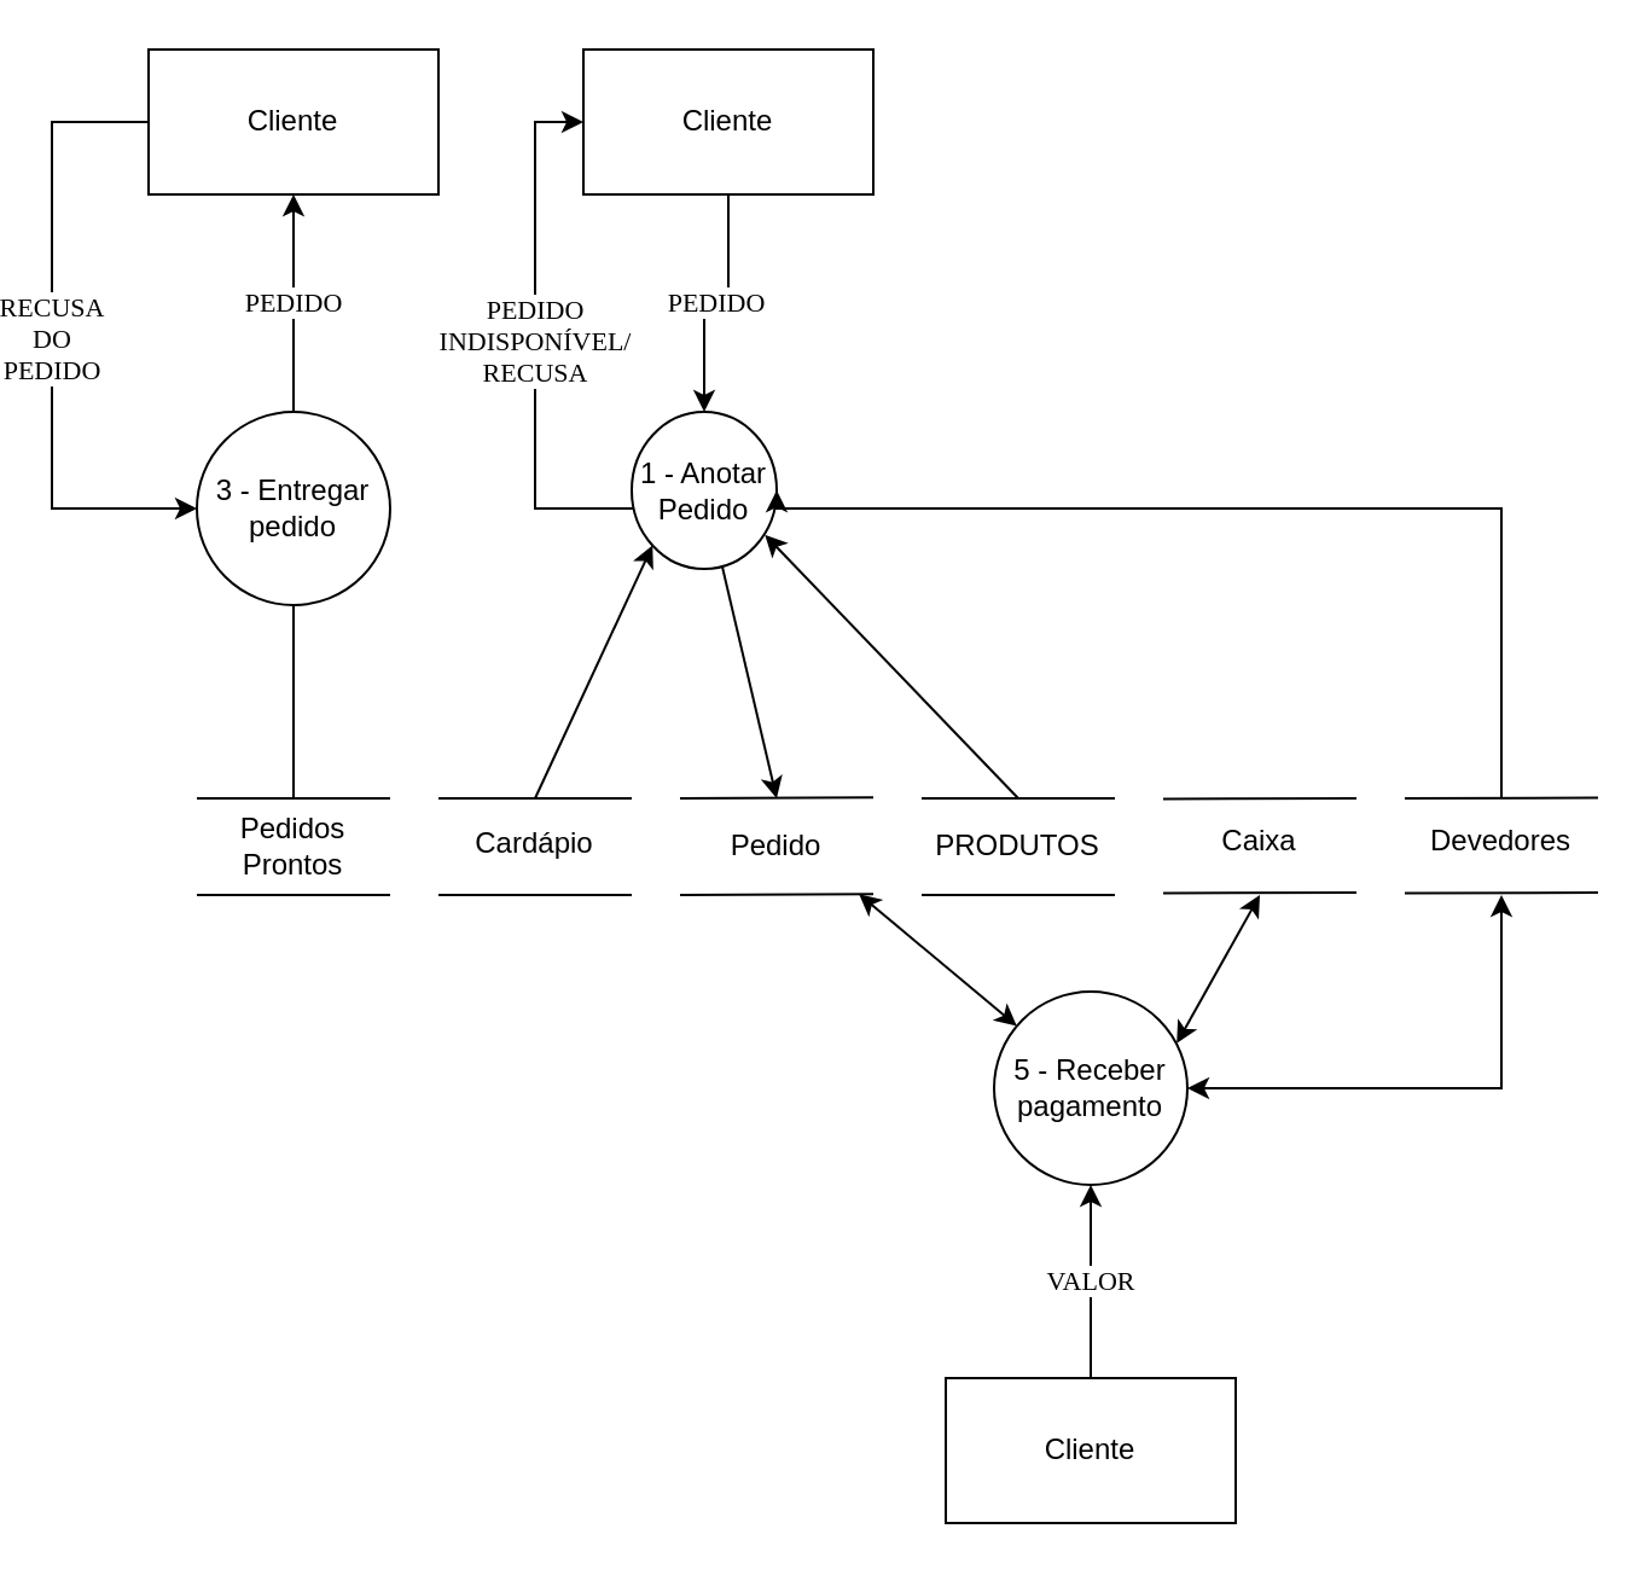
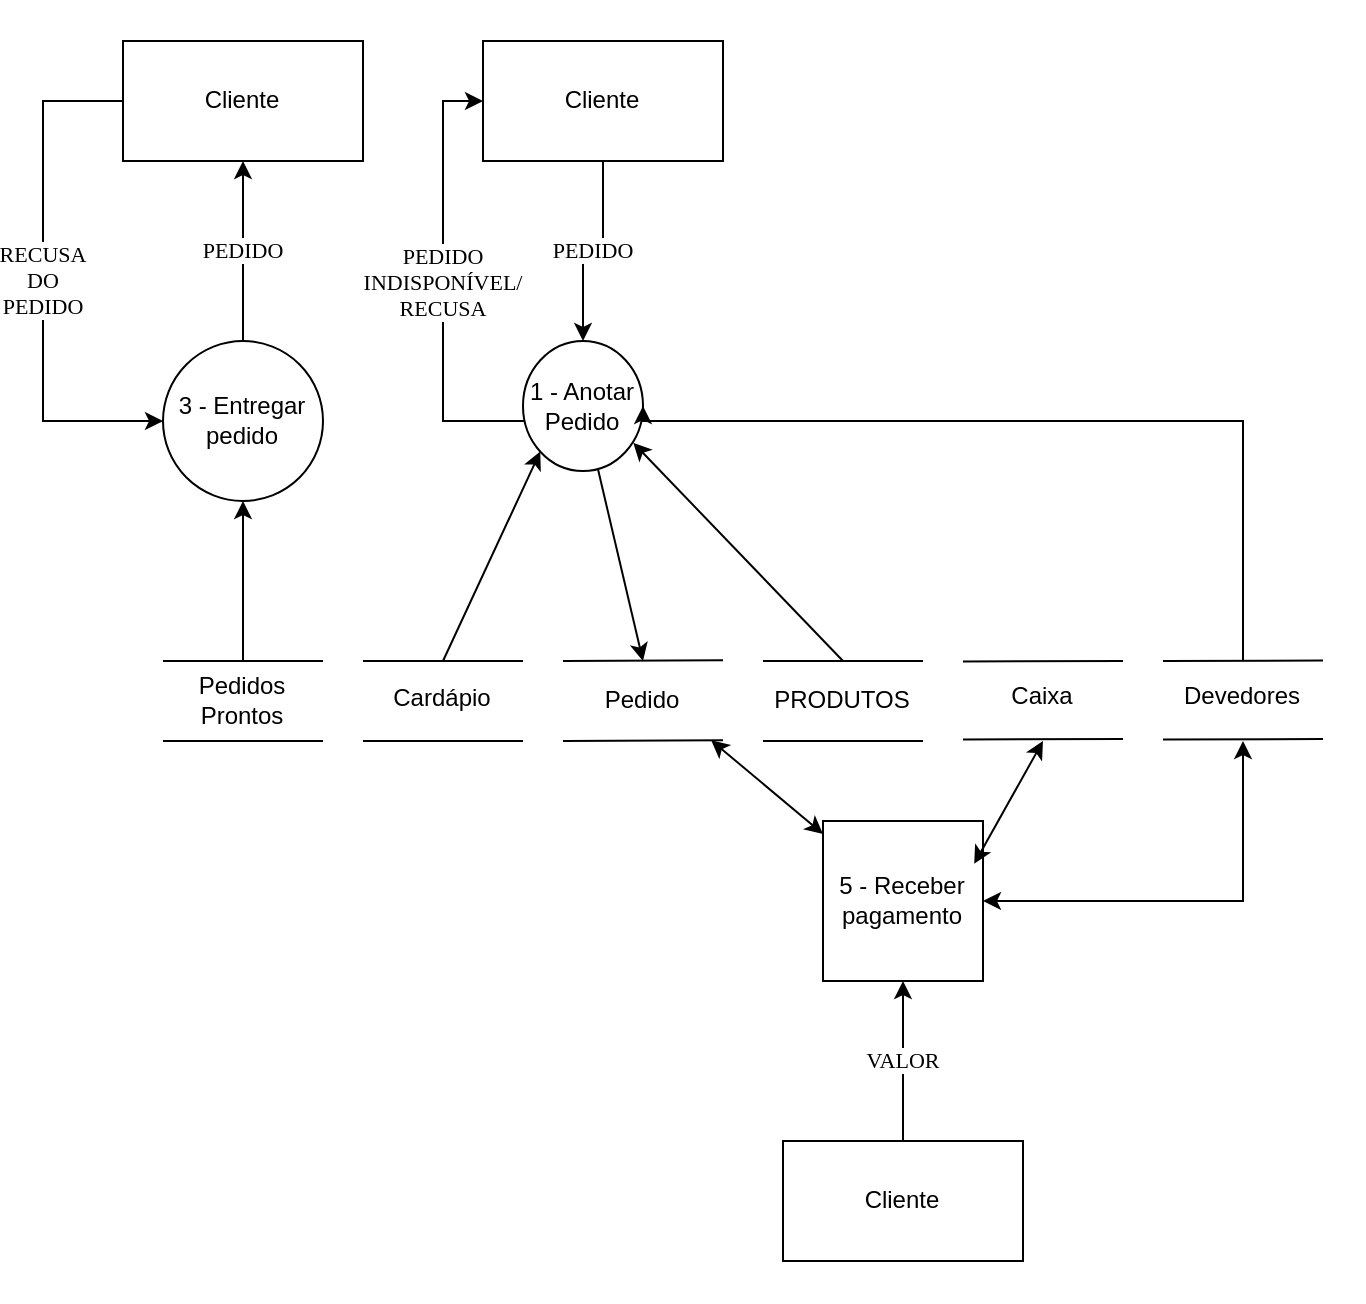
  <mxCell id="0" />
  <mxCell id="1" parent="0" />
  <mxCell id="2" value="" style="endArrow=none;html=1;" parent="1" edge="1"><mxGeometry width="50" height="50" relative="1" as="geometry"><mxPoint x="180" y="330" as="sourcePoint" /><mxPoint x="260" y="330" as="targetPoint" /></mxGeometry></mxCell>
  <mxCell id="3" value="" style="endArrow=none;html=1;" parent="1" edge="1"><mxGeometry width="50" height="50" relative="1" as="geometry"><mxPoint x="180" y="370" as="sourcePoint" /><mxPoint x="260" y="370" as="targetPoint" /></mxGeometry></mxCell>
  <mxCell id="4" value="Cardápio" style="text;html=1;strokeColor=none;fillColor=none;align=center;verticalAlign=middle;whiteSpace=wrap;rounded=0;" parent="1" vertex="1"><mxGeometry x="180" y="339.11" width="80" height="20" as="geometry" /></mxCell>
  <mxCell id="5" value="" style="endArrow=none;html=1;exitX=0;exitY=0;exitDx=0;exitDy=0;" parent="1" source="7" edge="1"><mxGeometry width="50" height="50" relative="1" as="geometry"><mxPoint x="240" y="329.58" as="sourcePoint" /><mxPoint x="360" y="329.58" as="targetPoint" /></mxGeometry></mxCell>
  <mxCell id="6" value="" style="endArrow=none;html=1;exitX=0;exitY=1;exitDx=0;exitDy=0;" parent="1" source="7" edge="1"><mxGeometry width="50" height="50" relative="1" as="geometry"><mxPoint x="240" y="369.58" as="sourcePoint" /><mxPoint x="360" y="369.58" as="targetPoint" /></mxGeometry></mxCell>
  <mxCell id="7" value="Pedido" style="text;html=1;strokeColor=none;fillColor=none;align=center;verticalAlign=middle;whiteSpace=wrap;rounded=0;" parent="1" vertex="1"><mxGeometry x="280" y="330" width="80" height="40" as="geometry" /></mxCell>
  <mxCell id="8" value="PEDIDO" style="edgeStyle=orthogonalEdgeStyle;rounded=0;orthogonalLoop=1;jettySize=auto;html=1;entryX=0.5;entryY=0;entryDx=0;entryDy=0;fontFamily=Verdana;" parent="1" source="9" target="11" edge="1"><mxGeometry relative="1" as="geometry" /></mxCell>
  <mxCell id="9" value="Cliente" style="rounded=0;whiteSpace=wrap;html=1;" parent="1" vertex="1"><mxGeometry x="240" y="20" width="120" height="60" as="geometry" /></mxCell>
  <mxCell id="10" value="&lt;div&gt;PEDIDO &lt;br&gt;&lt;/div&gt;&lt;div&gt;INDISPONÍVEL/&lt;/div&gt;&lt;div&gt;RECUSA&lt;br&gt;&lt;/div&gt;" style="edgeStyle=orthogonalEdgeStyle;rounded=0;orthogonalLoop=1;jettySize=auto;html=1;entryX=0;entryY=0.5;entryDx=0;entryDy=0;fontColor=#000000;fontFamily=Verdana;" parent="1" source="11" target="9" edge="1"><mxGeometry relative="1" as="geometry"><Array as="points"><mxPoint x="220" y="210" /><mxPoint x="220" y="50" /></Array></mxGeometry></mxCell>
  <mxCell id="11" value="1 - Anotar Pedido" style="ellipse;whiteSpace=wrap;html=1;aspect=fixed;" parent="1" vertex="1"><mxGeometry x="260" y="170" width="60" height="65" as="geometry" /></mxCell>
  <mxCell id="12" value="" style="endArrow=classic;html=1;entryX=0;entryY=1;entryDx=0;entryDy=0;" parent="1" target="11" edge="1"><mxGeometry width="50" height="50" relative="1" as="geometry"><mxPoint x="220" y="330" as="sourcePoint" /><mxPoint x="230" y="280" as="targetPoint" /></mxGeometry></mxCell>
  <mxCell id="13" value="" style="endArrow=none;html=1;" parent="1" edge="1"><mxGeometry width="50" height="50" relative="1" as="geometry"><mxPoint x="380" y="330" as="sourcePoint" /><mxPoint x="460" y="330" as="targetPoint" /></mxGeometry></mxCell>
  <mxCell id="14" value="" style="endArrow=none;html=1;" parent="1" edge="1"><mxGeometry width="50" height="50" relative="1" as="geometry"><mxPoint x="380" y="370" as="sourcePoint" /><mxPoint x="460" y="370" as="targetPoint" /></mxGeometry></mxCell>
  <mxCell id="15" value="PRODUTOS" style="text;html=1;strokeColor=none;fillColor=none;align=center;verticalAlign=middle;whiteSpace=wrap;rounded=0;" parent="1" vertex="1"><mxGeometry x="380" y="340" width="80" height="20" as="geometry" /></mxCell>
  <mxCell id="16" value="&lt;font face=&quot;Verdana&quot;&gt;PEDIDO&lt;/font&gt;" style="edgeStyle=orthogonalEdgeStyle;rounded=0;orthogonalLoop=1;jettySize=auto;html=1;entryX=0.5;entryY=1;entryDx=0;entryDy=0;" parent="1" source="17" target="19" edge="1"><mxGeometry relative="1" as="geometry" /></mxCell>
  <mxCell id="17" value="3 - Entregar pedido" style="ellipse;whiteSpace=wrap;html=1;aspect=fixed;" parent="1" vertex="1"><mxGeometry x="80" y="170" width="80" height="80" as="geometry" /></mxCell>
  <mxCell id="18" value="&lt;div&gt;RECUSA&lt;/div&gt;&lt;div&gt;DO&lt;/div&gt;&lt;div&gt;PEDIDO&lt;br&gt;&lt;/div&gt;" style="edgeStyle=orthogonalEdgeStyle;rounded=0;orthogonalLoop=1;jettySize=auto;html=1;entryX=0;entryY=0.5;entryDx=0;entryDy=0;fontFamily=Verdana;fontColor=#000000;" parent="1" source="19" target="17" edge="1"><mxGeometry relative="1" as="geometry"><Array as="points"><mxPoint x="20" y="50" /><mxPoint x="20" y="210" /></Array></mxGeometry></mxCell>
  <mxCell id="19" value="Cliente" style="rounded=0;whiteSpace=wrap;html=1;" parent="1" vertex="1"><mxGeometry x="60" y="20" width="120" height="60" as="geometry" /></mxCell>
  <mxCell id="20" value="" style="endArrow=none;html=1;exitX=0;exitY=0;exitDx=0;exitDy=0;" parent="1" source="23" edge="1"><mxGeometry width="50" height="50" relative="1" as="geometry"><mxPoint x="40" y="330" as="sourcePoint" /><mxPoint x="160" y="330" as="targetPoint" /></mxGeometry></mxCell>
  <mxCell id="21" value="" style="endArrow=none;html=1;exitX=0;exitY=1;exitDx=0;exitDy=0;" parent="1" source="23" edge="1"><mxGeometry width="50" height="50" relative="1" as="geometry"><mxPoint x="40" y="370" as="sourcePoint" /><mxPoint x="160" y="370" as="targetPoint" /></mxGeometry></mxCell>
- <mxCell id="22" style="edgeStyle=orthogonalEdgeStyle;rounded=0;orthogonalLoop=1;jettySize=auto;html=1;entryX=0.5;entryY=1;entryDx=0;entryDy=0;endArrow=none;" parent="1" source="23" target="17" edge="1"><mxGeometry relative="1" as="geometry" /></mxCell>
+ <mxCell id="22" style="edgeStyle=orthogonalEdgeStyle;rounded=0;orthogonalLoop=1;jettySize=auto;html=1;entryX=0.5;entryY=1;entryDx=0;entryDy=0;" parent="1" source="23" target="17" edge="1"><mxGeometry relative="1" as="geometry" /></mxCell>
  <mxCell id="23" value="Pedidos Prontos" style="text;html=1;strokeColor=none;fillColor=none;align=center;verticalAlign=middle;whiteSpace=wrap;rounded=0;" parent="1" vertex="1"><mxGeometry x="80" y="330" width="80" height="40" as="geometry" /></mxCell>
  <mxCell id="24" value="" style="endArrow=none;html=1;" parent="1" edge="1"><mxGeometry width="50" height="50" relative="1" as="geometry"><mxPoint x="480" y="330.24" as="sourcePoint" /><mxPoint x="560" y="330" as="targetPoint" /></mxGeometry></mxCell>
  <mxCell id="25" value="" style="endArrow=none;html=1;" parent="1" edge="1"><mxGeometry width="50" height="50" relative="1" as="geometry"><mxPoint x="480" y="369.24" as="sourcePoint" /><mxPoint x="560" y="369" as="targetPoint" /></mxGeometry></mxCell>
  <mxCell id="26" value="Caixa" style="text;html=1;strokeColor=none;fillColor=none;align=center;verticalAlign=middle;whiteSpace=wrap;rounded=0;" parent="1" vertex="1"><mxGeometry x="480" y="337.76" width="80" height="20" as="geometry" /></mxCell>
  <mxCell id="27" value="VALOR" style="edgeStyle=orthogonalEdgeStyle;rounded=0;orthogonalLoop=1;jettySize=auto;html=1;entryX=0.5;entryY=1;entryDx=0;entryDy=0;fontFamily=Verdana;" parent="1" source="28" target="30" edge="1"><mxGeometry relative="1" as="geometry" /></mxCell>
  <mxCell id="28" value="Cliente" style="rounded=0;whiteSpace=wrap;html=1;" parent="1" vertex="1"><mxGeometry x="390" y="570" width="120" height="60" as="geometry" /></mxCell>
  <mxCell id="29" style="edgeStyle=orthogonalEdgeStyle;rounded=0;orthogonalLoop=1;jettySize=auto;html=1;startArrow=classic;startFill=1;" parent="1" source="30" edge="1"><mxGeometry relative="1" as="geometry"><mxPoint x="620" y="370" as="targetPoint" /><Array as="points"><mxPoint x="620" y="450" /><mxPoint x="620" y="370" /></Array></mxGeometry></mxCell>
- <mxCell id="30" value="&lt;div&gt;5 - Receber&lt;/div&gt;&lt;div&gt;pagamento&lt;br&gt;&lt;/div&gt;" style="ellipse;whiteSpace=wrap;html=1;aspect=fixed;" parent="1" vertex="1"><mxGeometry x="410" y="410" width="80" height="80" as="geometry" /></mxCell>
+ <mxCell id="30" value="&lt;div&gt;5 - Receber&lt;/div&gt;&lt;div&gt;pagamento&lt;br&gt;&lt;/div&gt;" style="whiteSpace=wrap;html=1;aspect=fixed;rounded=0;" parent="1" vertex="1"><mxGeometry x="410" y="410" width="80" height="80" as="geometry" /></mxCell>
  <mxCell id="31" value="" style="endArrow=classic;html=1;exitX=0.926;exitY=0.991;exitDx=0;exitDy=0;exitPerimeter=0;startArrow=classic;startFill=1;" parent="1" source="7" target="30" edge="1"><mxGeometry width="50" height="50" relative="1" as="geometry"><mxPoint x="490" y="434" as="sourcePoint" /><mxPoint x="540" y="384" as="targetPoint" /></mxGeometry></mxCell>
  <mxCell id="32" value="" style="endArrow=classic;html=1;fontFamily=Verdana;fontColor=#000000;exitX=0.625;exitY=0.987;exitDx=0;exitDy=0;exitPerimeter=0;entryX=0.5;entryY=0;entryDx=0;entryDy=0;" parent="1" source="11" target="7" edge="1"><mxGeometry width="50" height="50" relative="1" as="geometry"><mxPoint x="430" y="260" as="sourcePoint" /><mxPoint x="340" y="310" as="targetPoint" /></mxGeometry></mxCell>
  <mxCell id="33" value="" style="endArrow=classic;html=1;fontFamily=Verdana;fontColor=#000000;entryX=0.919;entryY=0.783;entryDx=0;entryDy=0;entryPerimeter=0;" parent="1" target="11" edge="1"><mxGeometry width="50" height="50" relative="1" as="geometry"><mxPoint x="420" y="330" as="sourcePoint" /><mxPoint x="314" y="233" as="targetPoint" /></mxGeometry></mxCell>
  <mxCell id="34" value="" style="endArrow=none;html=1;" parent="1" edge="1"><mxGeometry width="50" height="50" relative="1" as="geometry"><mxPoint x="580" y="330" as="sourcePoint" /><mxPoint x="660" y="329.76" as="targetPoint" /></mxGeometry></mxCell>
  <mxCell id="35" value="" style="endArrow=none;html=1;" parent="1" edge="1"><mxGeometry width="50" height="50" relative="1" as="geometry"><mxPoint x="580" y="369.24" as="sourcePoint" /><mxPoint x="660" y="369" as="targetPoint" /></mxGeometry></mxCell>
  <mxCell id="36" style="edgeStyle=orthogonalEdgeStyle;rounded=0;orthogonalLoop=1;jettySize=auto;html=1;entryX=1;entryY=0.5;entryDx=0;entryDy=0;" parent="1" target="11" edge="1"><mxGeometry relative="1" as="geometry"><mxPoint x="620" y="330" as="sourcePoint" /><Array as="points"><mxPoint x="620" y="210" /></Array></mxGeometry></mxCell>
  <mxCell id="37" value="Devedores" style="text;html=1;strokeColor=none;fillColor=none;align=center;verticalAlign=middle;whiteSpace=wrap;rounded=0;" parent="1" vertex="1"><mxGeometry x="580" y="337.76" width="80" height="20" as="geometry" /></mxCell>
  <mxCell id="38" value="" style="endArrow=classic;html=1;exitX=0.945;exitY=0.268;exitDx=0;exitDy=0;exitPerimeter=0;startArrow=classic;startFill=1;" parent="1" source="30" edge="1"><mxGeometry width="50" height="50" relative="1" as="geometry"><mxPoint x="485" y="432" as="sourcePoint" /><mxPoint x="520" y="370" as="targetPoint" /></mxGeometry></mxCell>
